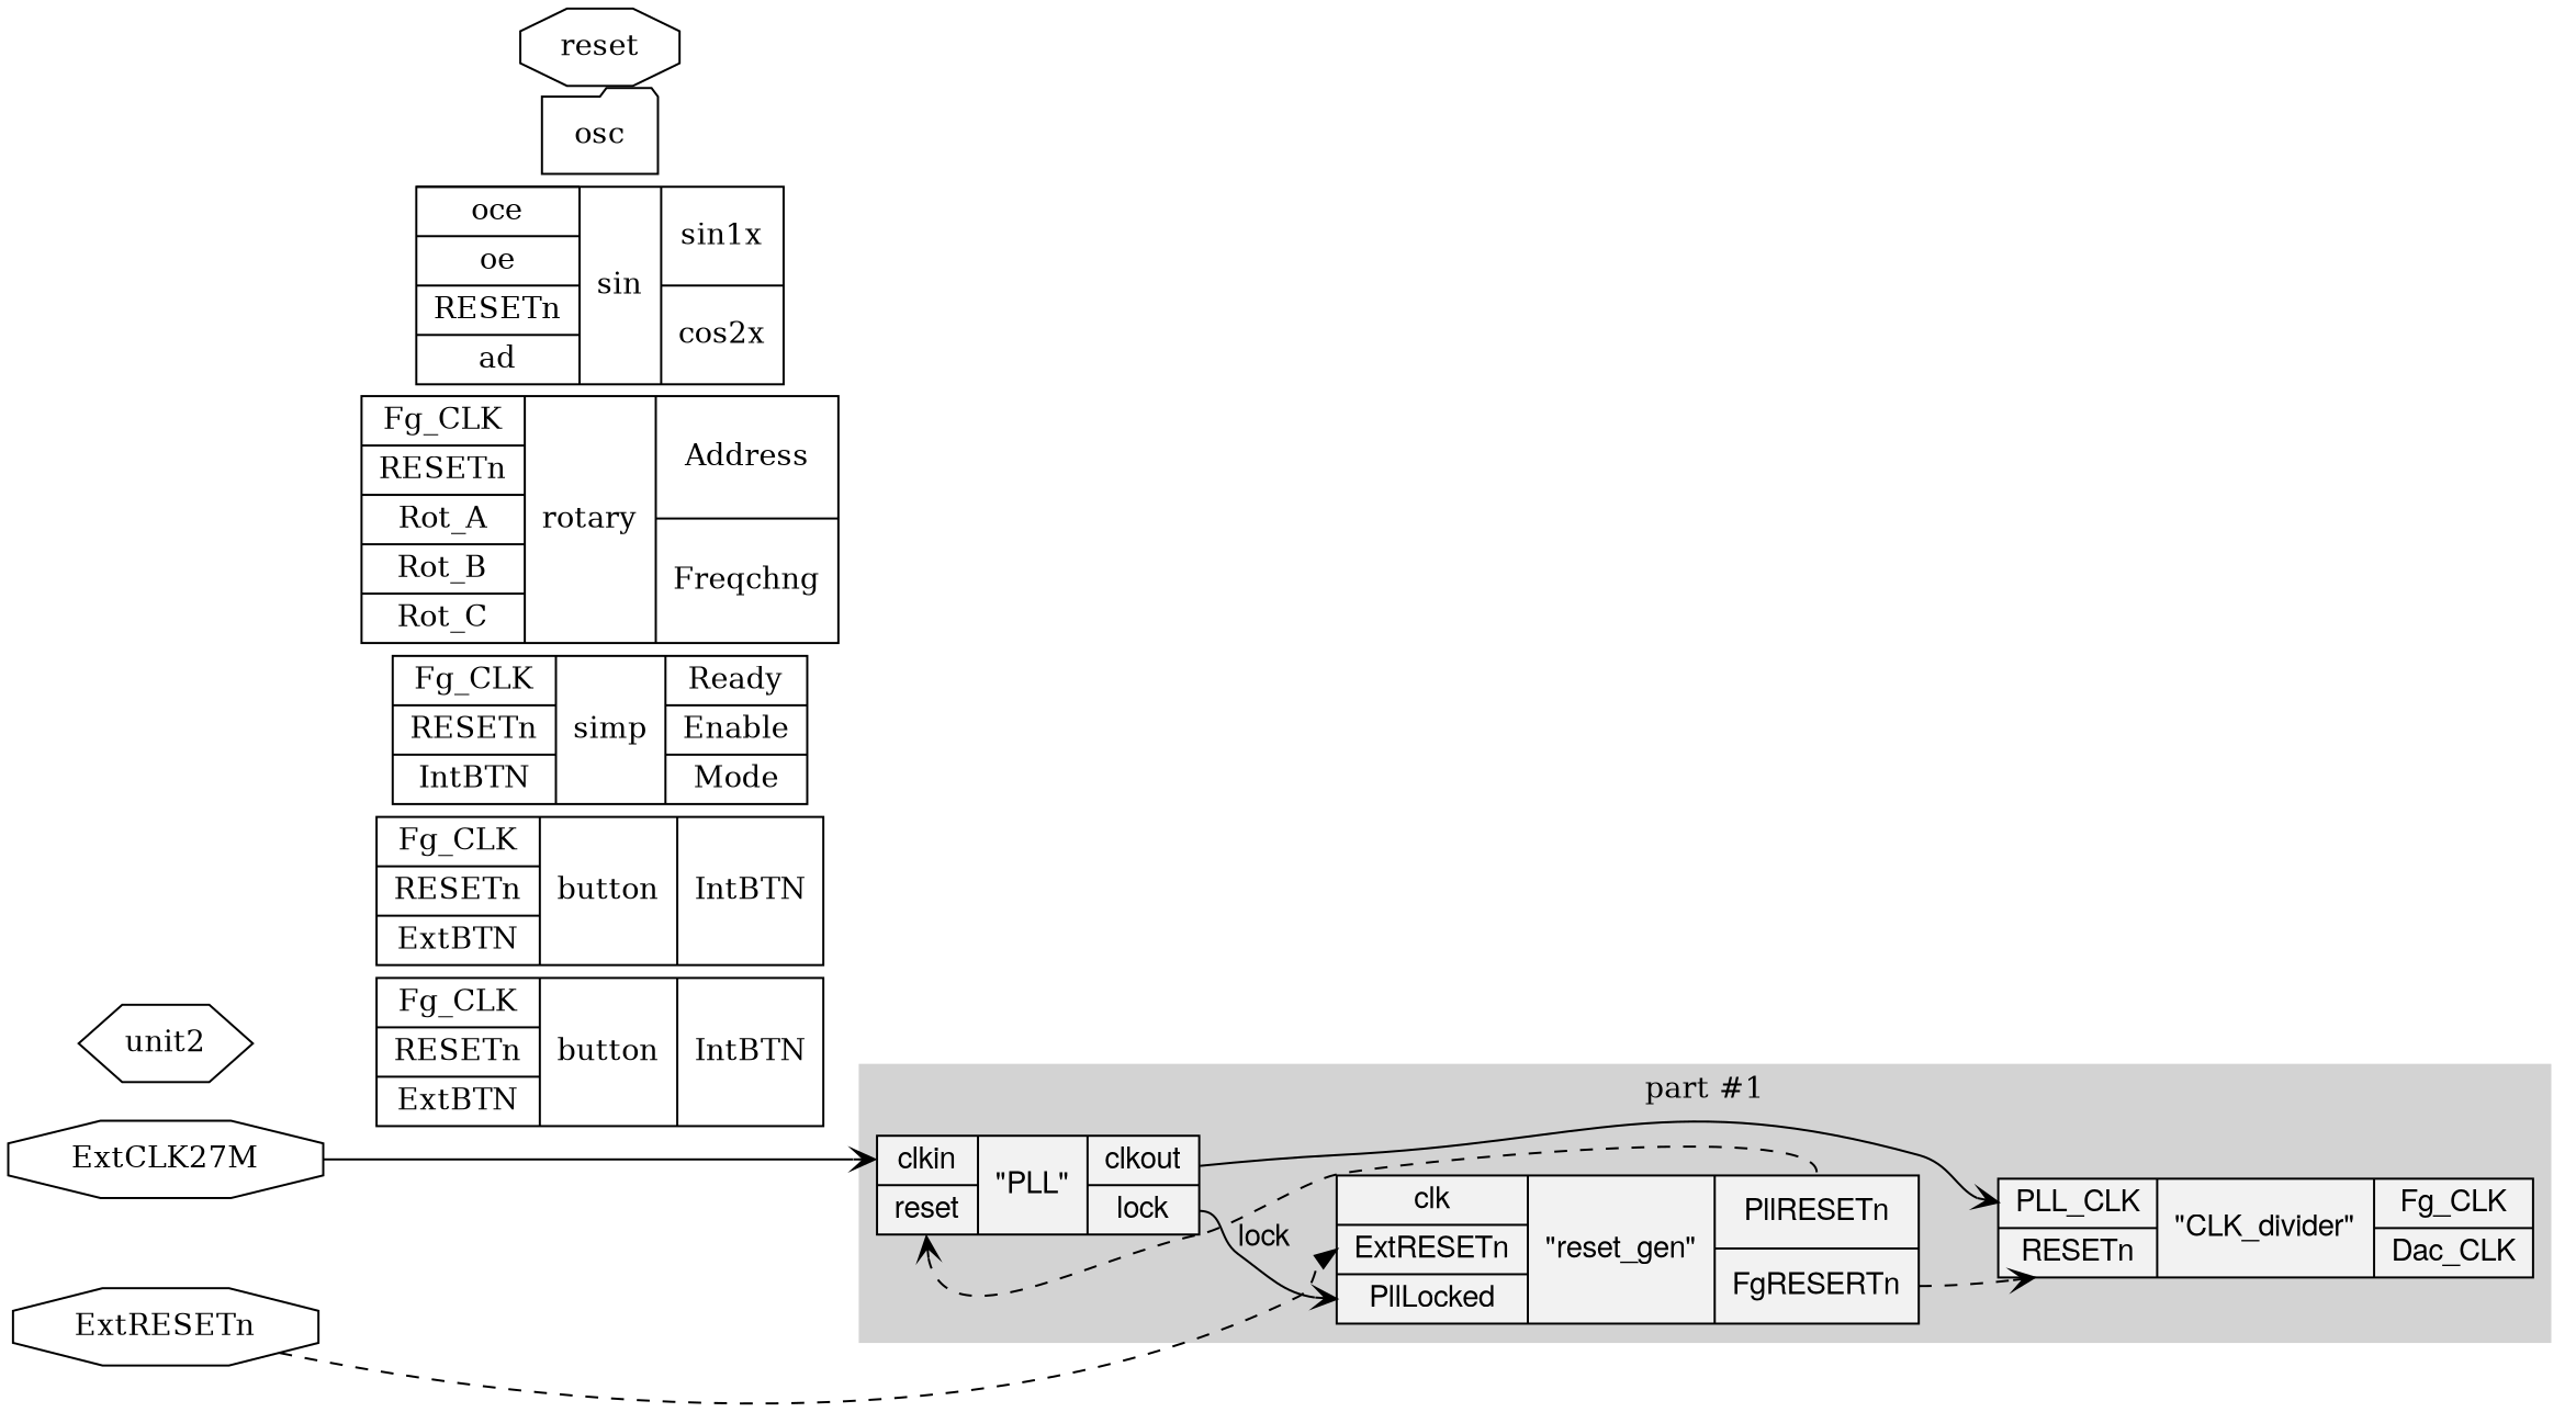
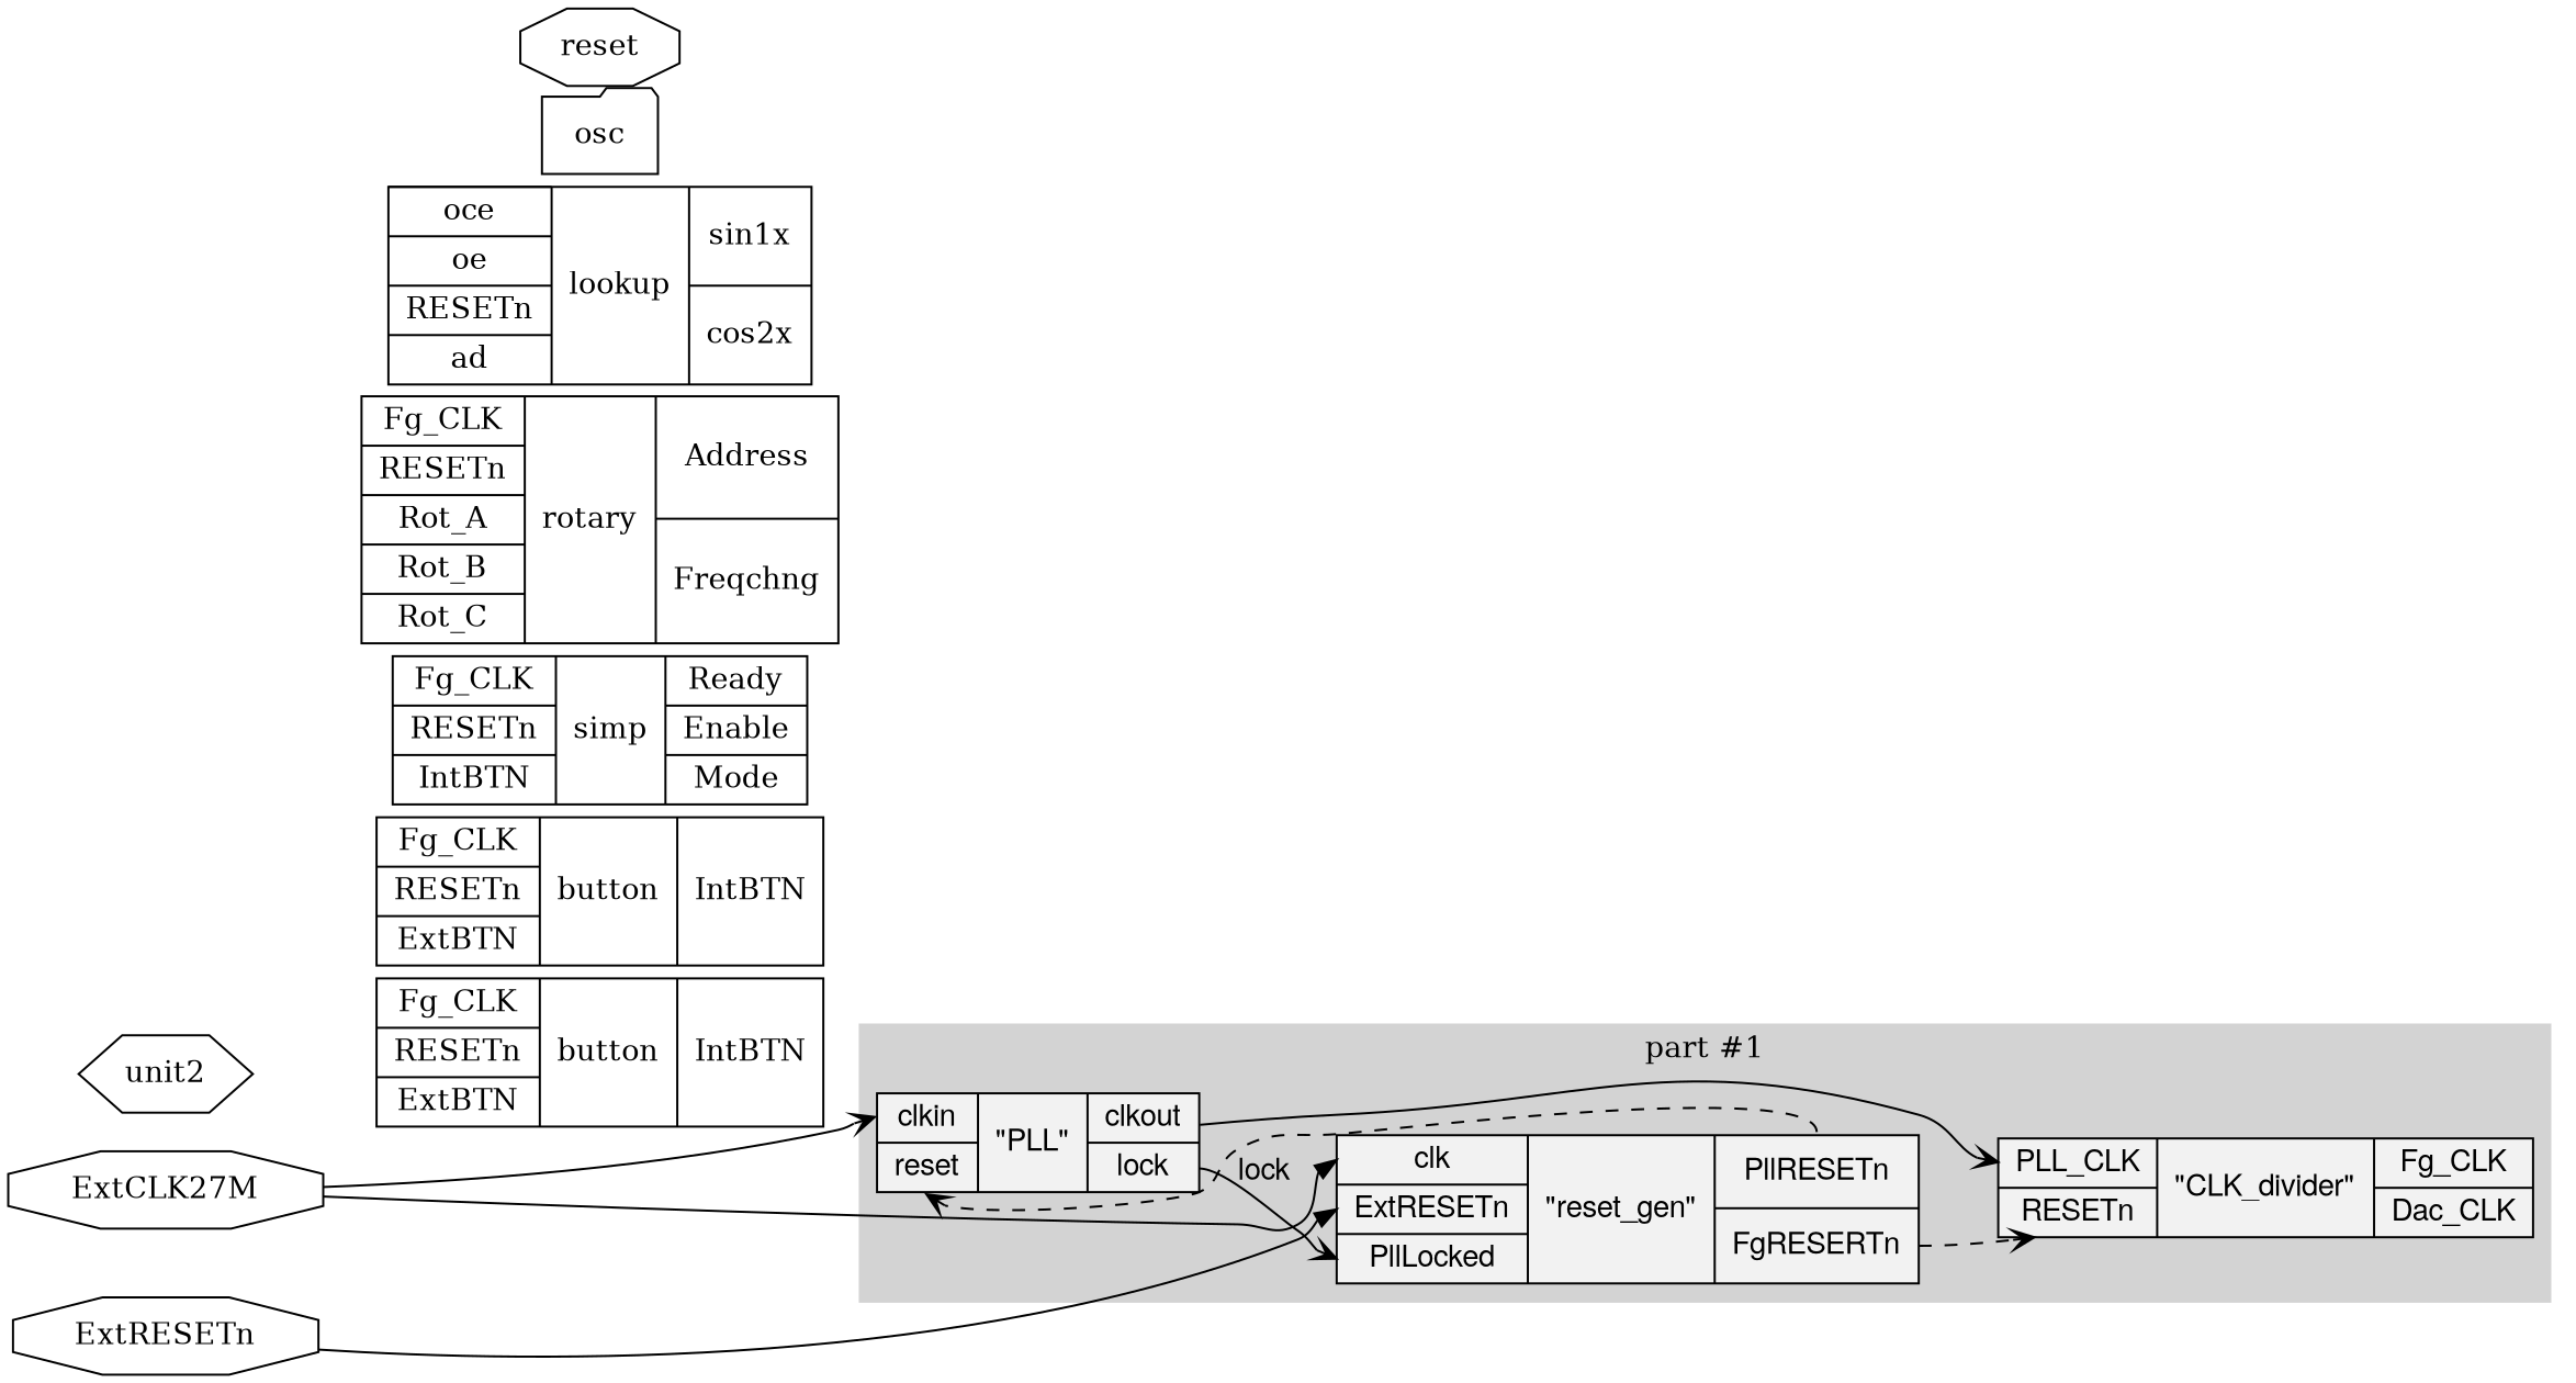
  digraph {
    plines=polyline
    rankdir=LR
    node [shape=record]
    edge [arrowhead=vee fontname="Helvetica,Arial,sans-serif"]
    ExtCLK27M [shape=octagon]
    ExtRESETn [shape=octagon]
    unit2 [shape=hexagon]
    n4 [fillcolor=gray95 fontname="Helvetica,Arial,sans-serif" label="{ {<clkin>clkin|<reset>reset}|\"PLL\" |{<clkout>clkout|<lock>lock} }" style=filled]
    n5 [fillcolor=gray95 fontname="Helvetica,Arial,sans-serif" label="{ {<clk>clk|<ExtRESETn>ExtRESETn|<PllLocked>PllLocked}|\"reset_gen\" |{<PllRESETn>PllRESETn|<FgRESETn>FgRESERTn} }" style=filled]
    n6 [fillcolor=gray95 fontname="Helvetica,Arial,sans-serif" label="{ {<PLL_CLK>PLL_CLK|<RESETn>RESETn}|\"CLK_divider\" |{<Fg_CLK>Fg_CLK|<Dac_CLK>Dac_CLK} }" style=filled]
    n7 [label="{{<Fg_CLK>Fg_CLK|<RESETn>RESETn|<ExtBTN>ExtBTN}|button|{<IntBTN>IntBTN}}"]
    n8 [label="{{<Fg_CLK>Fg_CLK|<RESETn>RESETn|<ExtBTN>ExtBTN}|button|{<IntBTN>IntBTN}}"]
    n9 [label="{{<Fg_CLK>Fg_CLK|<RESETn>RESETn|<IntBTN>IntBTN}|simp|{<Ready>Ready|<Enable>Enable|<Mode>Mode}}"]
    n10 [label="{{<Fg_CLK>Fg_CLK|<RESETn>RESETn|<Rot_A>Rot_A|<Rot_B>Rot_B|<Rot_C>Rot_C}|rotary|{<Address>Address|<FreqChng>Freqchng}}"]
-   n11 [label="{{;<Fg_CLK>Fg_CLK|<oce>oce|<oe>oe|<RESETn>RESETn|<ad>ad}|sin|{<sin1x>sin1x|<cos2x>cos2x }}"]
+   n11 [label="{{;<Fg_CLK>Fg_CLK|<oce>oce|<oe>oe|<RESETn>RESETn|<ad>ad}|lookup|{<sin1x>sin1x|<cos2x>cos2x }}"]
    osc [shape=folder]
    n13 [label=reset shape=octagon]
    subgraph sub_1 {
      rank=source
      ExtCLK27M
      ExtRESETn
      unit2
    }
    subgraph cluster_2 {
      color=lightgrey
      label="part #1"
      style=filled
      n4
      n5
      n6
    }
    ExtCLK27M -> n4 [headport=clkin fontname=""]
-   ExtRESETn -> n5 [headport=ExtRESETn style=dashed arrowhead="" fontname=""]
+   ExtCLK27M -> n5 [headport=clk arrowhead="" fontname=""]
+   ExtRESETn -> n5 [headport=ExtRESETn arrowhead="" fontname=""]
    n4 -> n5 [headport=PllLocked label="lock " style=solid tailport=lock]
    n4 -> n6 [headport=PLL_CLK style=solid tailport=clkpout]
    n5 -> n4 [headport=reset style=dashed tailport=PllRESETn]
    n5 -> n6 [style=dashed tailport=FgRESETn]
  }
